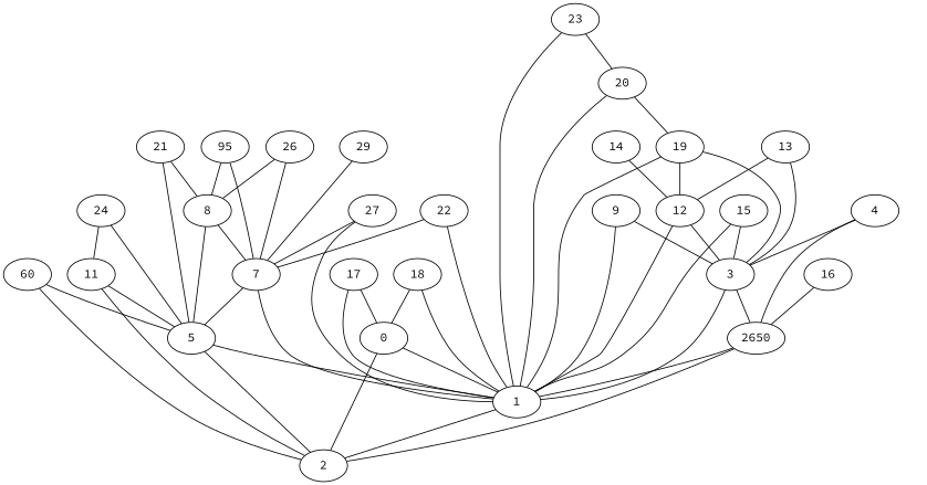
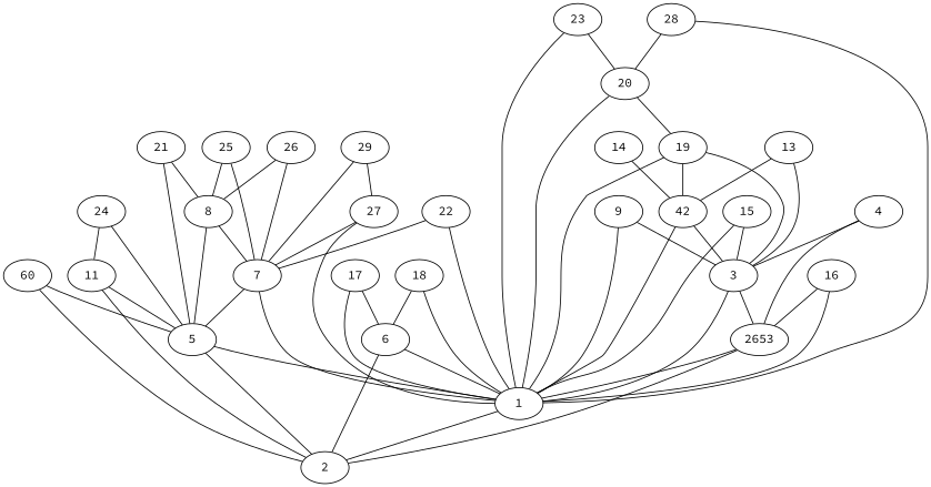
  graph {
    fontname="Source Code Pro"
    node [fontname="Source Code Pro" weight=92]
    edge [fontname="Source Code Pro"]
-   2650 [weight=0]
+   2650 [weight=0 label=2653]
    1 [weight=20]
    2 [weight=69]
    3 [weight=3]
    4 [weight=43]
    5 [weight=74]
-   6 [weight=100 label=0]
+   6 [weight=100]
    7 [weight=35]
    8 [weight=46]
    9
    n11 [label=60 weight=110]
    11 [weight=89]
-   12 [weight=28]
+   12 [weight=28 label=42]
    13 [weight=19]
    14 [weight=36]
    15 [weight=40]
    16 [weight=55]
    17
    18 [weight=99]
    19 [weight=54]
    20 [weight=42]
    21 [weight=114]
    22 [weight=27]
    23 [weight=93]
    24 [weight=139]
-   25 [weight=68 label=95]
+   25 [weight=68]
    26 [weight=58]
    27 [weight=61]
+   28 [weight=76]
    29 [weight=84]
    2650 -- 1
    1 -- 2
    2 -- 2650
    3 -- 2650
    3 -- 1
    4 -- 2650
    4 -- 3
    5 -- 1
    5 -- 2
    6 -- 1
    6 -- 2
    7 -- 1
    7 -- 5
    8 -- 5
    8 -- 7
    9 -- 1
    9 -- 3
    n11 -- 2
    n11 -- 5
    11 -- 2
    11 -- 5
    12 -- 1
    12 -- 3
    13 -- 3
    13 -- 12
    14 -- 12
    15 -- 1
    15 -- 3
    16 -- 2650
+   16 -- 1
    17 -- 1
    17 -- 6
    18 -- 1
    18 -- 6
    19 -- 1
    19 -- 3
    19 -- 12
    20 -- 1
    20 -- 19
    21 -- 5
    21 -- 8
    22 -- 1
    22 -- 7
    23 -- 1
    23 -- 20
    24 -- 5
    24 -- 11
    25 -- 7
    25 -- 8
    26 -- 7
    26 -- 8
    27 -- 1
    27 -- 7
+   28 -- 1
+   28 -- 20
    29 -- 7
+   29 -- 27
  }
